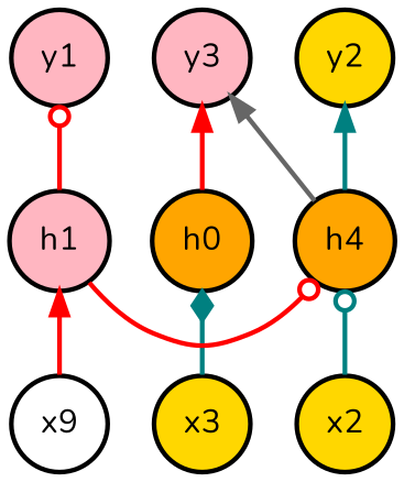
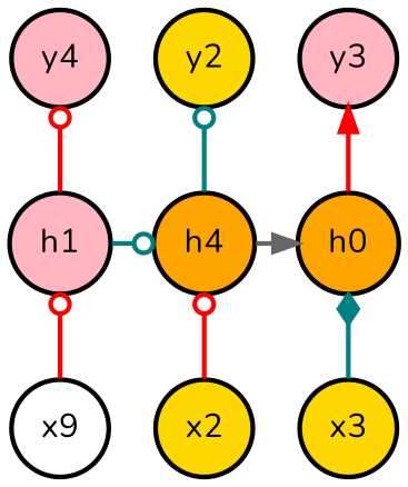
  digraph {
    fontname=Nunito
    rankdir=BT
    node [fillcolor=gold fontname=Nunito group=input penwidth=2 shape=circle style=filled]
    edge [arrowhead=odot color=red fontname=Nunito penwidth=2]
    n1 [fillcolor=white label=x9]
    x2
    x3
    h1 [fillcolor=lightpink group=hidden]
    n5 [fillcolor=orange group=hidden label=h4]
    n6 [fillcolor=orange group=hidden label=h0]
-   y1 [fillcolor=lightpink group=output]
+   y1 [fillcolor=lightpink group=output label=y4]
    y2 [group=output]
    y3 [fillcolor=lightpink group=output]
    subgraph sub_1 {
      rank=same
      n1
      x2
      x3
    }
    subgraph sub_2 {
      rank=same
      h1
      n5
      n6
    }
    subgraph sub_3 {
      rank=same
      y1
      y2
      y3
    }
-   n1 -> h1 [arrowhead=normal]
-   x2 -> n5 [color=teal]
+   n1 -> h1
+   x2 -> n5
    x3 -> n6 [arrowhead=diamond color=teal]
-   h1 -> n5
+   h1 -> n5 [color=teal]
    h1 -> y1
-   n5 -> y3 [arrowhead=normal color=gray40]
-   n5 -> y2 [arrowhead=normal color=teal]
+   n5 -> n6 [arrowhead=normal color=gray40]
+   n5 -> y2 [color=teal]
    n6 -> y3 [arrowhead=normal]
  }
